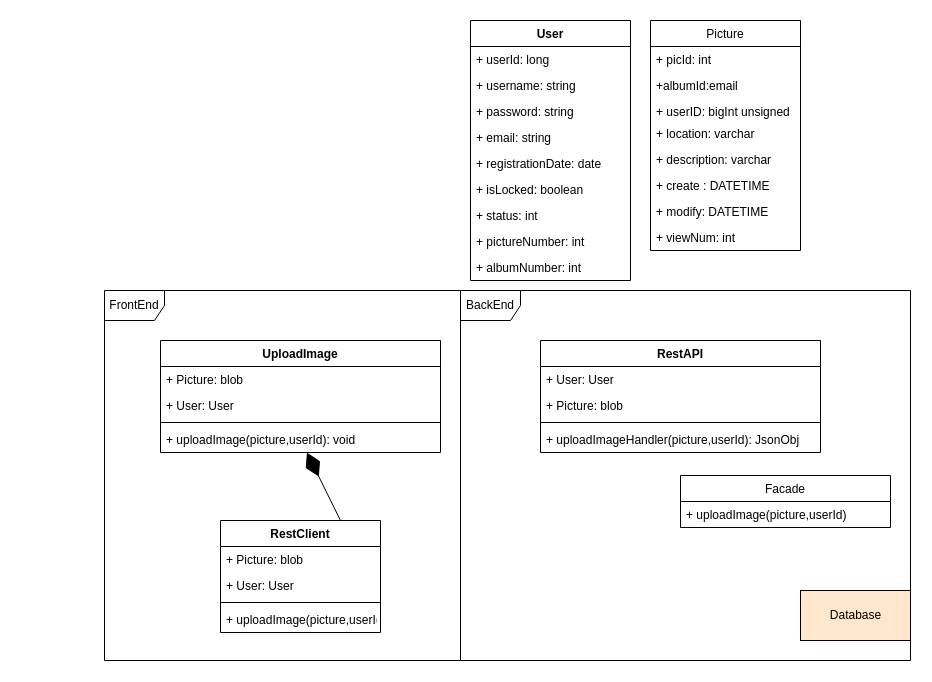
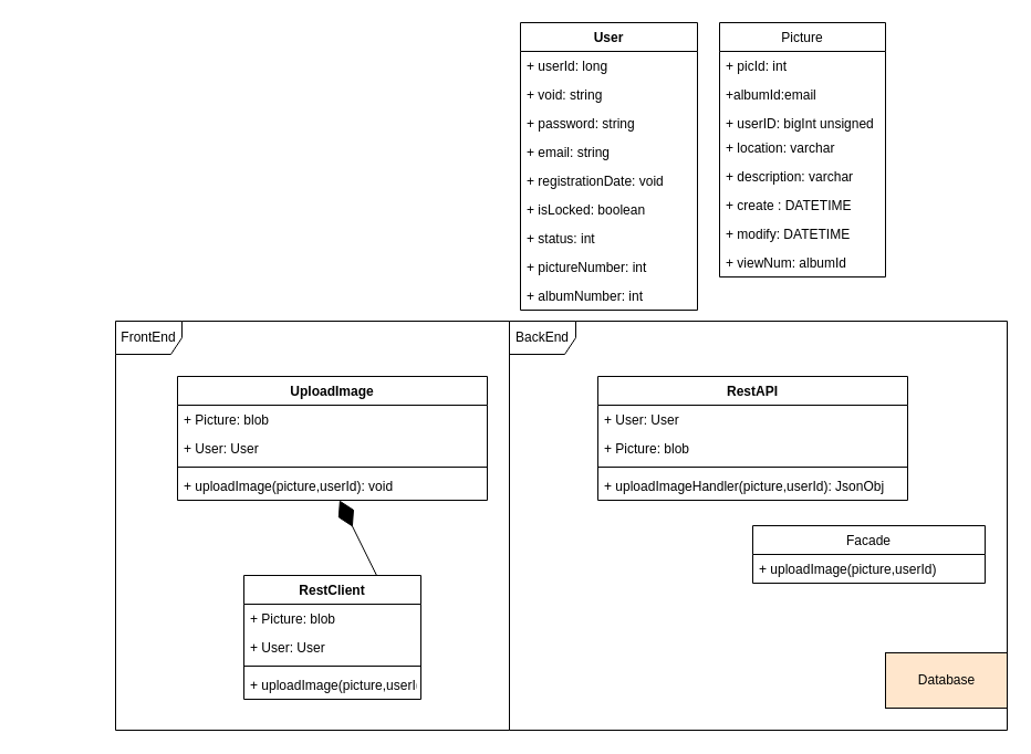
  <mxCell id="0" />
  <mxCell id="1" parent="0" />
  <mxCell id="2" value="" style="shape=partialRectangle;collapsible=0;dropTarget=0;pointerEvents=0;fillColor=none;points=[[0,0.5],[1,0.5]];portConstraint=eastwest;top=0;left=0;right=0;bottom=0;" vertex="1" parent="1"><mxGeometry x="20" y="70" width="250" height="30" as="geometry" /></mxCell>
  <mxCell id="3" value="" style="shape=partialRectangle;collapsible=0;dropTarget=0;pointerEvents=0;fillColor=none;points=[[0,0.5],[1,0.5]];portConstraint=eastwest;top=0;left=0;right=0;bottom=0;" vertex="1" parent="1"><mxGeometry x="20" y="100" width="250" height="30" as="geometry" /></mxCell>
  <mxCell id="4" value="Picture" style="swimlane;fontStyle=0;childLayout=stackLayout;horizontal=1;startSize=26;fillColor=none;horizontalStack=0;resizeParent=1;resizeParentMax=0;resizeLast=0;collapsible=1;marginBottom=0;" vertex="1" parent="1"><mxGeometry x="650" y="20" width="150" height="230" as="geometry"><mxRectangle x="677" y="160" width="70" height="26" as="alternateBounds" /></mxGeometry></mxCell>
  <mxCell id="5" value="+ picId: int" style="text;strokeColor=none;fillColor=none;align=left;verticalAlign=top;spacingLeft=4;spacingRight=4;overflow=hidden;rotatable=0;points=[[0,0.5],[1,0.5]];portConstraint=eastwest;" vertex="1" parent="4"><mxGeometry y="26" width="150" height="26" as="geometry" /></mxCell>
  <mxCell id="6" value="+albumId:email" style="text;strokeColor=none;fillColor=none;align=left;verticalAlign=top;spacingLeft=4;spacingRight=4;overflow=hidden;rotatable=0;points=[[0,0.5],[1,0.5]];portConstraint=eastwest;" vertex="1" parent="4"><mxGeometry y="52" width="150" height="26" as="geometry" /></mxCell>
  <mxCell id="7" value="+ userID: bigInt unsigned" style="text;strokeColor=none;fillColor=none;align=left;verticalAlign=top;spacingLeft=4;spacingRight=4;overflow=hidden;rotatable=0;points=[[0,0.5],[1,0.5]];portConstraint=eastwest;" vertex="1" parent="4"><mxGeometry y="78" width="150" height="22" as="geometry" /></mxCell>
  <mxCell id="8" value="+ location: varchar" style="text;strokeColor=none;fillColor=none;align=left;verticalAlign=top;spacingLeft=4;spacingRight=4;overflow=hidden;rotatable=0;points=[[0,0.5],[1,0.5]];portConstraint=eastwest;" vertex="1" parent="4"><mxGeometry y="100" width="150" height="26" as="geometry" /></mxCell>
  <mxCell id="9" value="+ description: varchar" style="text;strokeColor=none;fillColor=none;align=left;verticalAlign=top;spacingLeft=4;spacingRight=4;overflow=hidden;rotatable=0;points=[[0,0.5],[1,0.5]];portConstraint=eastwest;" vertex="1" parent="4"><mxGeometry y="126" width="150" height="26" as="geometry" /></mxCell>
  <mxCell id="10" value="+ create : DATETIME" style="text;strokeColor=none;fillColor=none;align=left;verticalAlign=top;spacingLeft=4;spacingRight=4;overflow=hidden;rotatable=0;points=[[0,0.5],[1,0.5]];portConstraint=eastwest;" vertex="1" parent="4"><mxGeometry y="152" width="150" height="26" as="geometry" /></mxCell>
  <mxCell id="11" value="+ modify: DATETIME" style="text;strokeColor=none;fillColor=none;align=left;verticalAlign=top;spacingLeft=4;spacingRight=4;overflow=hidden;rotatable=0;points=[[0,0.5],[1,0.5]];portConstraint=eastwest;" vertex="1" parent="4"><mxGeometry y="178" width="150" height="26" as="geometry" /></mxCell>
- <mxCell id="12" value="+ viewNum: int" style="text;strokeColor=none;fillColor=none;align=left;verticalAlign=top;spacingLeft=4;spacingRight=4;overflow=hidden;rotatable=0;points=[[0,0.5],[1,0.5]];portConstraint=eastwest;" vertex="1" parent="4"><mxGeometry y="204" width="150" height="26" as="geometry" /></mxCell>
+ <mxCell id="12" value="+ viewNum: albumId" style="text;strokeColor=none;fillColor=none;align=left;verticalAlign=top;spacingLeft=4;spacingRight=4;overflow=hidden;rotatable=0;points=[[0,0.5],[1,0.5]];portConstraint=eastwest;" vertex="1" parent="4"><mxGeometry y="204" width="150" height="26" as="geometry" /></mxCell>
  <mxCell id="13" value="FrontEnd" style="shape=umlFrame;whiteSpace=wrap;html=1;" vertex="1" parent="1"><mxGeometry x="104" y="290" width="356" height="370" as="geometry" /></mxCell>
  <mxCell id="14" value="UploadImage" style="swimlane;fontStyle=1;align=center;verticalAlign=top;childLayout=stackLayout;horizontal=1;startSize=26;horizontalStack=0;resizeParent=1;resizeParentMax=0;resizeLast=0;collapsible=1;marginBottom=0;" vertex="1" parent="1"><mxGeometry x="160" y="340" width="280" height="112" as="geometry" /></mxCell>
  <mxCell id="15" value="+ Picture: blob" style="text;strokeColor=none;fillColor=none;align=left;verticalAlign=top;spacingLeft=4;spacingRight=4;overflow=hidden;rotatable=0;points=[[0,0.5],[1,0.5]];portConstraint=eastwest;" vertex="1" parent="14"><mxGeometry y="26" width="280" height="26" as="geometry" /></mxCell>
  <mxCell id="16" value="+ User: User" style="text;strokeColor=none;fillColor=none;align=left;verticalAlign=top;spacingLeft=4;spacingRight=4;overflow=hidden;rotatable=0;points=[[0,0.5],[1,0.5]];portConstraint=eastwest;" vertex="1" parent="14"><mxGeometry y="52" width="280" height="26" as="geometry" /></mxCell>
  <mxCell id="17" value="" style="line;strokeWidth=1;fillColor=none;align=left;verticalAlign=middle;spacingTop=-1;spacingLeft=3;spacingRight=3;rotatable=0;labelPosition=right;points=[];portConstraint=eastwest;" vertex="1" parent="14"><mxGeometry y="78" width="280" height="8" as="geometry" /></mxCell>
  <mxCell id="18" value="+ uploadImage(picture,userId): void" style="text;strokeColor=none;fillColor=none;align=left;verticalAlign=top;spacingLeft=4;spacingRight=4;overflow=hidden;rotatable=0;points=[[0,0.5],[1,0.5]];portConstraint=eastwest;" vertex="1" parent="14"><mxGeometry y="86" width="280" height="26" as="geometry" /></mxCell>
  <mxCell id="19" value="RestClient" style="swimlane;fontStyle=1;align=center;verticalAlign=top;childLayout=stackLayout;horizontal=1;startSize=26;horizontalStack=0;resizeParent=1;resizeParentMax=0;resizeLast=0;collapsible=1;marginBottom=0;" vertex="1" parent="1"><mxGeometry x="220" y="520" width="160" height="112" as="geometry" /></mxCell>
  <mxCell id="20" value="+ Picture: blob" style="text;strokeColor=none;fillColor=none;align=left;verticalAlign=top;spacingLeft=4;spacingRight=4;overflow=hidden;rotatable=0;points=[[0,0.5],[1,0.5]];portConstraint=eastwest;" vertex="1" parent="19"><mxGeometry y="26" width="160" height="26" as="geometry" /></mxCell>
  <mxCell id="21" value="+ User: User" style="text;strokeColor=none;fillColor=none;align=left;verticalAlign=top;spacingLeft=4;spacingRight=4;overflow=hidden;rotatable=0;points=[[0,0.5],[1,0.5]];portConstraint=eastwest;" vertex="1" parent="19"><mxGeometry y="52" width="160" height="26" as="geometry" /></mxCell>
  <mxCell id="22" value="" style="line;strokeWidth=1;fillColor=none;align=left;verticalAlign=middle;spacingTop=-1;spacingLeft=3;spacingRight=3;rotatable=0;labelPosition=right;points=[];portConstraint=eastwest;" vertex="1" parent="19"><mxGeometry y="78" width="160" height="8" as="geometry" /></mxCell>
  <mxCell id="23" value="+ uploadImage(picture,userId): void" style="text;strokeColor=none;fillColor=none;align=left;verticalAlign=top;spacingLeft=4;spacingRight=4;overflow=hidden;rotatable=0;points=[[0,0.5],[1,0.5]];portConstraint=eastwest;" vertex="1" parent="19"><mxGeometry y="86" width="160" height="26" as="geometry" /></mxCell>
  <mxCell id="24" value="" style="endArrow=diamondThin;endFill=1;endSize=24;html=1;rounded=0;exitX=0.75;exitY=0;exitDx=0;exitDy=0;" edge="1" parent="1" source="19" target="18"><mxGeometry width="160" relative="1" as="geometry"><mxPoint x="350" y="510" as="sourcePoint" /><mxPoint x="510" y="510" as="targetPoint" /></mxGeometry></mxCell>
  <mxCell id="25" value="BackEnd" style="shape=umlFrame;whiteSpace=wrap;html=1;" vertex="1" parent="1"><mxGeometry x="460" y="290" width="450" height="370" as="geometry" /></mxCell>
  <mxCell id="26" value="RestAPI" style="swimlane;fontStyle=1;align=center;verticalAlign=top;childLayout=stackLayout;horizontal=1;startSize=26;horizontalStack=0;resizeParent=1;resizeParentMax=0;resizeLast=0;collapsible=1;marginBottom=0;" vertex="1" parent="1"><mxGeometry x="540" y="340" width="280" height="112" as="geometry" /></mxCell>
  <mxCell id="27" value="+ User: User" style="text;strokeColor=none;fillColor=none;align=left;verticalAlign=top;spacingLeft=4;spacingRight=4;overflow=hidden;rotatable=0;points=[[0,0.5],[1,0.5]];portConstraint=eastwest;" vertex="1" parent="26"><mxGeometry y="26" width="280" height="26" as="geometry" /></mxCell>
  <mxCell id="28" value="+ Picture: blob" style="text;strokeColor=none;fillColor=none;align=left;verticalAlign=top;spacingLeft=4;spacingRight=4;overflow=hidden;rotatable=0;points=[[0,0.5],[1,0.5]];portConstraint=eastwest;" vertex="1" parent="26"><mxGeometry y="52" width="280" height="26" as="geometry" /></mxCell>
  <mxCell id="29" value="" style="line;strokeWidth=1;fillColor=none;align=left;verticalAlign=middle;spacingTop=-1;spacingLeft=3;spacingRight=3;rotatable=0;labelPosition=right;points=[];portConstraint=eastwest;" vertex="1" parent="26"><mxGeometry y="78" width="280" height="8" as="geometry" /></mxCell>
  <mxCell id="30" value="+ uploadImageHandler(picture,userId): JsonObj" style="text;strokeColor=none;fillColor=none;align=left;verticalAlign=top;spacingLeft=4;spacingRight=4;overflow=hidden;rotatable=0;points=[[0,0.5],[1,0.5]];portConstraint=eastwest;" vertex="1" parent="26"><mxGeometry y="86" width="280" height="26" as="geometry" /></mxCell>
  <mxCell id="31" value="Facade" style="swimlane;fontStyle=0;childLayout=stackLayout;horizontal=1;startSize=26;fillColor=none;horizontalStack=0;resizeParent=1;resizeParentMax=0;resizeLast=0;collapsible=1;marginBottom=0;" vertex="1" parent="1"><mxGeometry x="680" y="475" width="210" height="52" as="geometry" /></mxCell>
  <mxCell id="32" value="+ uploadImage(picture,userId)" style="text;strokeColor=none;fillColor=none;align=left;verticalAlign=top;spacingLeft=4;spacingRight=4;overflow=hidden;rotatable=0;points=[[0,0.5],[1,0.5]];portConstraint=eastwest;" vertex="1" parent="31"><mxGeometry y="26" width="210" height="26" as="geometry" /></mxCell>
  <mxCell id="33" value="Database" style="html=1;fillColor=#ffe6cc;" vertex="1" parent="1"><mxGeometry x="800" y="590" width="110" height="50" as="geometry" /></mxCell>
  <mxCell id="34" value="User" style="swimlane;fontStyle=1;align=center;verticalAlign=top;childLayout=stackLayout;horizontal=1;startSize=26;horizontalStack=0;resizeParent=1;resizeParentMax=0;resizeLast=0;collapsible=1;marginBottom=0;" vertex="1" parent="1"><mxGeometry x="470" y="20" width="160" height="260" as="geometry" /></mxCell>
  <mxCell id="35" value="+ userId: long&#10;" style="text;strokeColor=none;fillColor=none;align=left;verticalAlign=top;spacingLeft=4;spacingRight=4;overflow=hidden;rotatable=0;points=[[0,0.5],[1,0.5]];portConstraint=eastwest;" vertex="1" parent="34"><mxGeometry y="26" width="160" height="26" as="geometry" /></mxCell>
- <mxCell id="36" value="+ username: string&#10;" style="text;strokeColor=none;fillColor=none;align=left;verticalAlign=top;spacingLeft=4;spacingRight=4;overflow=hidden;rotatable=0;points=[[0,0.5],[1,0.5]];portConstraint=eastwest;" vertex="1" parent="34"><mxGeometry y="52" width="160" height="26" as="geometry" /></mxCell>
+ <mxCell id="36" value="+ void: string&#10;" style="text;strokeColor=none;fillColor=none;align=left;verticalAlign=top;spacingLeft=4;spacingRight=4;overflow=hidden;rotatable=0;points=[[0,0.5],[1,0.5]];portConstraint=eastwest;" vertex="1" parent="34"><mxGeometry y="52" width="160" height="26" as="geometry" /></mxCell>
  <mxCell id="37" value="+ password: string" style="text;strokeColor=none;fillColor=none;align=left;verticalAlign=top;spacingLeft=4;spacingRight=4;overflow=hidden;rotatable=0;points=[[0,0.5],[1,0.5]];portConstraint=eastwest;" vertex="1" parent="34"><mxGeometry y="78" width="160" height="26" as="geometry" /></mxCell>
  <mxCell id="38" value="+ email: string&#10;" style="text;strokeColor=none;fillColor=none;align=left;verticalAlign=top;spacingLeft=4;spacingRight=4;overflow=hidden;rotatable=0;points=[[0,0.5],[1,0.5]];portConstraint=eastwest;" vertex="1" parent="34"><mxGeometry y="104" width="160" height="26" as="geometry" /></mxCell>
- <mxCell id="39" value="+ registrationDate: date&#10;" style="text;strokeColor=none;fillColor=none;align=left;verticalAlign=top;spacingLeft=4;spacingRight=4;overflow=hidden;rotatable=0;points=[[0,0.5],[1,0.5]];portConstraint=eastwest;" vertex="1" parent="34"><mxGeometry y="130" width="160" height="26" as="geometry" /></mxCell>
+ <mxCell id="39" value="+ registrationDate: void&#10;" style="text;strokeColor=none;fillColor=none;align=left;verticalAlign=top;spacingLeft=4;spacingRight=4;overflow=hidden;rotatable=0;points=[[0,0.5],[1,0.5]];portConstraint=eastwest;" vertex="1" parent="34"><mxGeometry y="130" width="160" height="26" as="geometry" /></mxCell>
  <mxCell id="40" value="+ isLocked: boolean&#10;" style="text;strokeColor=none;fillColor=none;align=left;verticalAlign=top;spacingLeft=4;spacingRight=4;overflow=hidden;rotatable=0;points=[[0,0.5],[1,0.5]];portConstraint=eastwest;" vertex="1" parent="34"><mxGeometry y="156" width="160" height="26" as="geometry" /></mxCell>
  <mxCell id="41" value="+ status: int&#10;" style="text;strokeColor=none;fillColor=none;align=left;verticalAlign=top;spacingLeft=4;spacingRight=4;overflow=hidden;rotatable=0;points=[[0,0.5],[1,0.5]];portConstraint=eastwest;" vertex="1" parent="34"><mxGeometry y="182" width="160" height="26" as="geometry" /></mxCell>
  <mxCell id="42" value="+ pictureNumber: int&#10;" style="text;strokeColor=none;fillColor=none;align=left;verticalAlign=top;spacingLeft=4;spacingRight=4;overflow=hidden;rotatable=0;points=[[0,0.5],[1,0.5]];portConstraint=eastwest;" vertex="1" parent="34"><mxGeometry y="208" width="160" height="26" as="geometry" /></mxCell>
  <mxCell id="43" value="+ albumNumber: int&#10;" style="text;strokeColor=none;fillColor=none;align=left;verticalAlign=top;spacingLeft=4;spacingRight=4;overflow=hidden;rotatable=0;points=[[0,0.5],[1,0.5]];portConstraint=eastwest;" vertex="1" parent="34"><mxGeometry y="234" width="160" height="26" as="geometry" /></mxCell>
